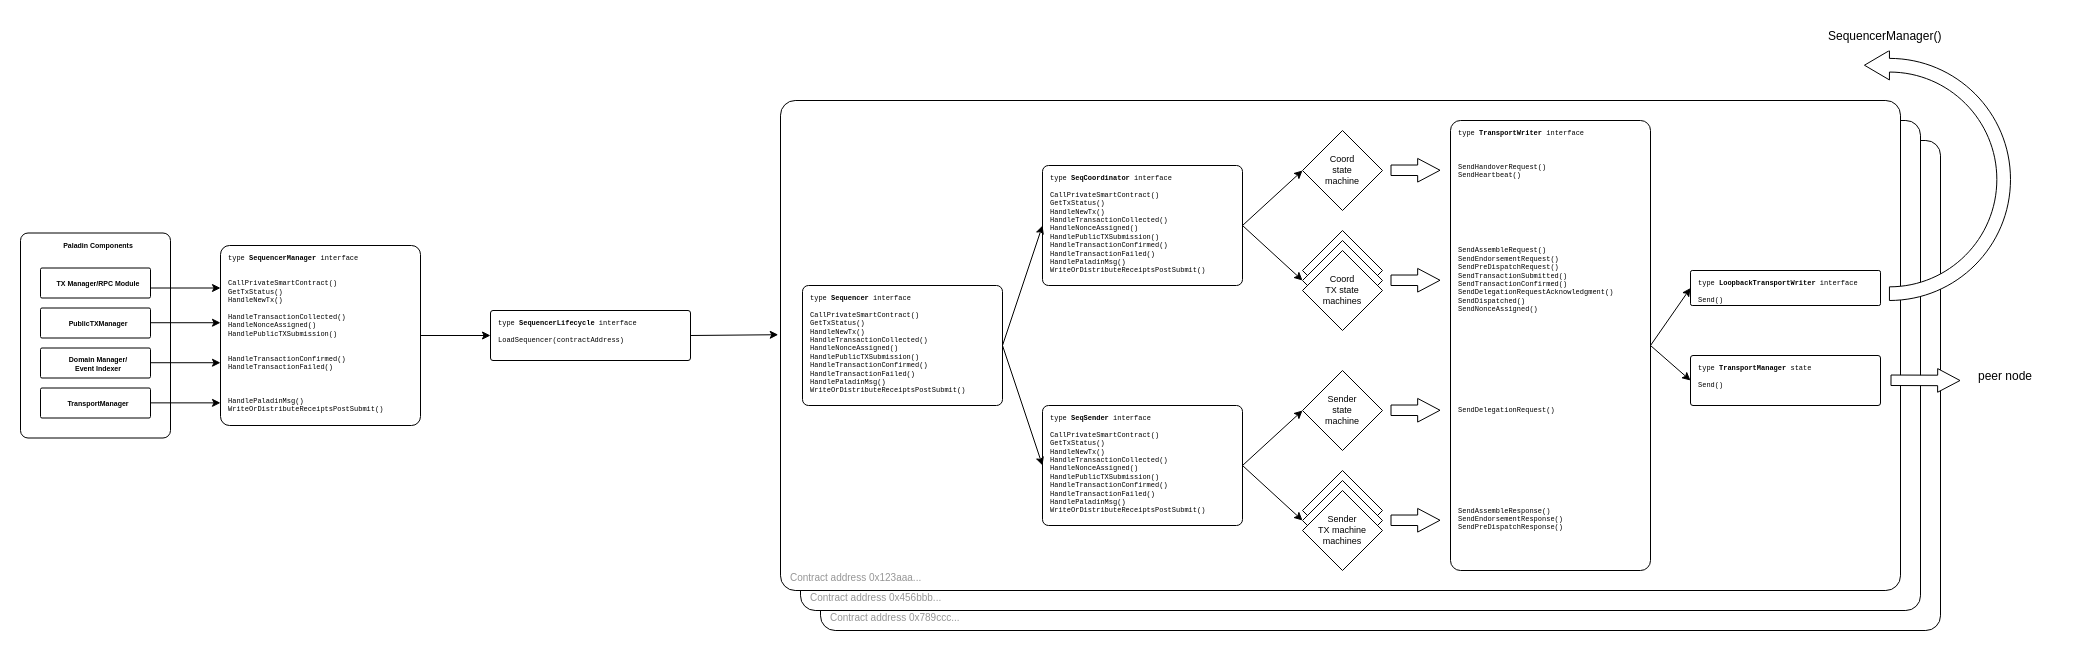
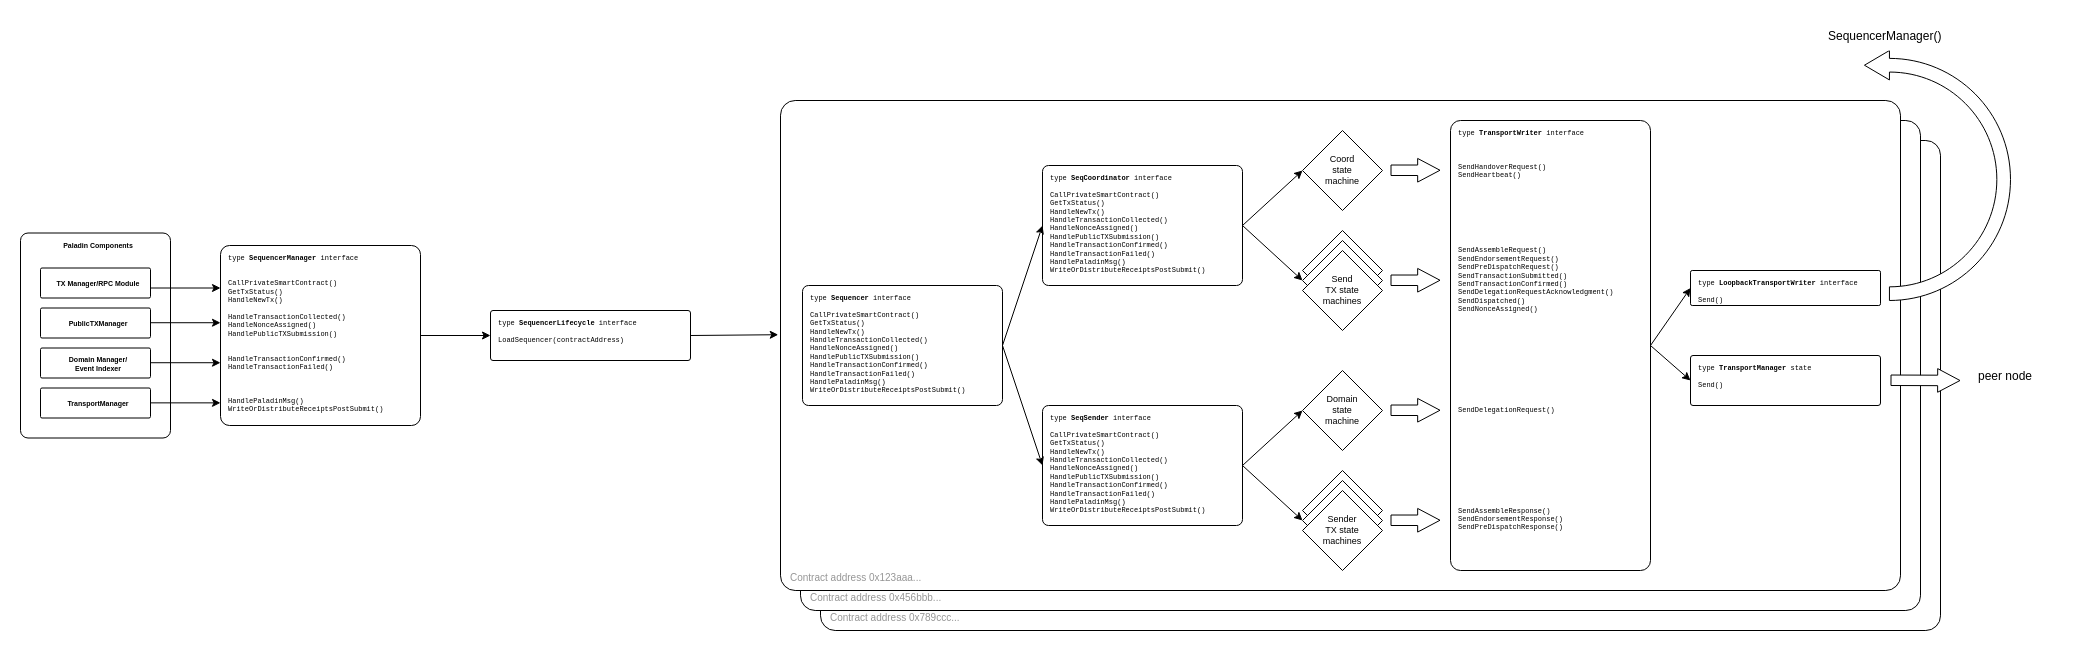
  <mxCell id="0" />
  <mxCell id="1" parent="0" />
  <mxCell id="2" value="&lt;font style=&quot;font-size: 10px;&quot; color=&quot;#969696&quot;&gt;Contract address 0x789ccc...&lt;/font&gt;" style="rounded=1;whiteSpace=wrap;html=1;arcSize=3;align=left;verticalAlign=bottom;spacingLeft=8;spacingBottom=4;" vertex="1" parent="1"><mxGeometry x="820" y="140" width="1120" height="490" as="geometry" /></mxCell>
  <mxCell id="3" value="&lt;font style=&quot;font-size: 10px;&quot; color=&quot;#969696&quot;&gt;Contract address 0x456bbb...&lt;/font&gt;" style="rounded=1;whiteSpace=wrap;html=1;arcSize=3;align=left;verticalAlign=bottom;spacingLeft=8;spacingBottom=4;" vertex="1" parent="1"><mxGeometry x="800" y="120" width="1120" height="490" as="geometry" /></mxCell>
  <mxCell id="4" value="&lt;font style=&quot;font-size: 10px;&quot; color=&quot;#969696&quot;&gt;Contract address 0x123aaa...&lt;/font&gt;" style="rounded=1;whiteSpace=wrap;html=1;arcSize=3;align=left;verticalAlign=bottom;spacingLeft=8;spacingBottom=4;" vertex="1" parent="1"><mxGeometry x="780" y="100" width="1120" height="490" as="geometry" /></mxCell>
  <mxCell id="5" value="type &lt;b&gt;SequencerManager&lt;/b&gt; interface&lt;br&gt;&lt;br&gt;&lt;br&gt;CallPrivateSmartContract()&lt;br&gt;GetTxStatus()&lt;br&gt;HandleNewTx()&lt;div&gt;&lt;br&gt;HandleTransactionCollected()&lt;br&gt;HandleNonceAssigned()&lt;br&gt;HandlePublicTXSubmission()&lt;/div&gt;&lt;div&gt;&lt;br&gt;&lt;/div&gt;&lt;div&gt;&lt;br&gt;HandleTransactionConfirmed()&lt;br&gt;HandleTransactionFailed()&lt;/div&gt;&lt;div&gt;&lt;br&gt;&lt;/div&gt;&lt;div&gt;&lt;br&gt;&lt;/div&gt;&lt;div&gt;&lt;br&gt;&lt;/div&gt;&lt;div&gt;HandlePaladinMsg()&lt;br&gt;WriteOrDistributeReceiptsPostSubmit()&lt;/div&gt;" style="rounded=1;whiteSpace=wrap;fontSize=7;align=left;verticalAlign=top;arcSize=5;fontFamily=Courier New;spacingLeft=6;spacingTop=2;html=1;" vertex="1" parent="1"><mxGeometry y="245" width="200" height="180" as="geometry" x="220" /></mxCell>
  <mxCell id="6" value="type &lt;b&gt;SequencerLifecycle&lt;/b&gt; interface&lt;br&gt;&lt;br&gt;LoadSequencer(contractAddress)" style="rounded=1;whiteSpace=wrap;fontSize=7;align=left;verticalAlign=top;arcSize=5;fontFamily=Courier New;spacingLeft=6;spacingTop=2;html=1;" vertex="1" parent="1"><mxGeometry x="490" y="310" width="200" height="50" as="geometry" /></mxCell>
  <mxCell id="7" value="type &lt;b&gt;Sequencer&lt;/b&gt; interface&lt;br&gt;&lt;br&gt;CallPrivateSmartContract()&lt;br&gt;GetTxStatus()&lt;br&gt;HandleNewTx()&lt;br&gt;HandleTransactionCollected()&lt;br&gt;HandleNonceAssigned()&lt;br&gt;HandlePublicTXSubmission()&lt;br&gt;HandleTransactionConfirmed()&lt;br&gt;HandleTransactionFailed()&lt;br&gt;HandlePaladinMsg()&lt;br&gt;WriteOrDistributeReceiptsPostSubmit()" style="rounded=1;whiteSpace=wrap;fontSize=7;align=left;verticalAlign=top;arcSize=5;fontFamily=Courier New;spacingLeft=6;spacingTop=2;html=1;" vertex="1" parent="1"><mxGeometry x="802" y="285" width="200" height="120" as="geometry" /></mxCell>
  <mxCell id="8" value="type &lt;b&gt;SeqCoordinator&lt;/b&gt; interface&lt;br&gt;&lt;br&gt;CallPrivateSmartContract()&lt;br&gt;GetTxStatus()&lt;br&gt;HandleNewTx()&lt;br&gt;HandleTransactionCollected()&lt;br&gt;HandleNonceAssigned()&lt;br&gt;HandlePublicTXSubmission()&lt;br&gt;HandleTransactionConfirmed()&lt;br&gt;HandleTransactionFailed()&lt;br&gt;HandlePaladinMsg()&lt;br&gt;WriteOrDistributeReceiptsPostSubmit()" style="rounded=1;whiteSpace=wrap;fontSize=7;align=left;verticalAlign=top;arcSize=5;fontFamily=Courier New;spacingLeft=6;spacingTop=2;html=1;" vertex="1" parent="1"><mxGeometry x="1042" y="165" width="200" height="120" as="geometry" /></mxCell>
  <mxCell id="9" value="type &lt;b&gt;SeqSender&lt;/b&gt; interface&lt;br&gt;&lt;br&gt;CallPrivateSmartContract()&lt;br&gt;GetTxStatus()&lt;br&gt;HandleNewTx()&lt;br&gt;HandleTransactionCollected()&lt;br&gt;HandleNonceAssigned()&lt;br&gt;HandlePublicTXSubmission()&lt;br&gt;HandleTransactionConfirmed()&lt;br&gt;HandleTransactionFailed()&lt;br&gt;HandlePaladinMsg()&lt;br&gt;WriteOrDistributeReceiptsPostSubmit()" style="rounded=1;whiteSpace=wrap;fontSize=7;align=left;verticalAlign=top;arcSize=5;fontFamily=Courier New;spacingLeft=6;spacingTop=2;html=1;" vertex="1" parent="1"><mxGeometry x="1042" y="405" width="200" height="120" as="geometry" /></mxCell>
  <mxCell id="10" value="type &lt;b&gt;TransportWriter&lt;/b&gt; interface&lt;br&gt;&lt;br&gt;&lt;br&gt;&lt;br&gt;&lt;div&gt;SendHandoverRequest()&lt;br&gt;SendHeartbeat()&lt;br&gt;&lt;br&gt;&lt;br&gt;&lt;br&gt;&lt;br&gt;&lt;br&gt;&lt;br&gt;&lt;br&gt;&lt;br&gt;SendAssembleRequest()&lt;br&gt;SendEndorsementRequest()&lt;br&gt;SendPreDispatchRequest()&lt;br&gt;SendTransactionSubmitted()&lt;br&gt;SendTransactionConfirmed()&lt;br&gt;SendDelegationRequestAcknowledgment()&lt;br&gt;SendDispatched()&lt;br&gt;SendNonceAssigned()&lt;br&gt;&lt;br&gt;&lt;br&gt;&lt;br&gt;&lt;br&gt;&lt;br&gt;&lt;br&gt;&lt;br&gt;&lt;br&gt;&lt;br&gt;&lt;br&gt;&lt;br&gt;&lt;/div&gt;&lt;div&gt;SendDelegationRequest()&lt;div&gt;&lt;br&gt;&lt;/div&gt;&lt;div&gt;&lt;br&gt;&lt;/div&gt;&lt;div&gt;&lt;br&gt;&lt;/div&gt;&lt;div&gt;&lt;br&gt;&lt;/div&gt;&lt;div&gt;&lt;br&gt;&lt;/div&gt;&lt;div&gt;&lt;br&gt;&lt;/div&gt;&lt;div&gt;&lt;br&gt;&lt;/div&gt;&lt;div&gt;&lt;br&gt;&lt;/div&gt;&lt;div&gt;&lt;br&gt;&lt;/div&gt;&lt;div&gt;&lt;br&gt;&lt;/div&gt;&lt;div&gt;&lt;br&gt;SendAssembleResponse()&lt;br&gt;SendEndorsementResponse()&lt;br&gt;SendPreDispatchResponse()&lt;/div&gt;&lt;/div&gt;" style="rounded=1;whiteSpace=wrap;fontSize=7;align=left;verticalAlign=top;arcSize=5;fontFamily=Courier New;spacingLeft=6;spacingTop=2;html=1;" vertex="1" parent="1"><mxGeometry x="1450" y="120" width="200" height="450" as="geometry" /></mxCell>
  <mxCell id="11" value="&lt;font&gt;Coord&lt;/font&gt;&lt;div&gt;&lt;font&gt;state&lt;/font&gt;&lt;/div&gt;&lt;div&gt;&lt;font&gt;machine&lt;/font&gt;&lt;/div&gt;" style="rhombus;whiteSpace=wrap;html=1;fontSize=9;" vertex="1" parent="1"><mxGeometry x="1302" y="130" width="80" height="80" as="geometry" /></mxCell>
  <mxCell id="12" value="&lt;font&gt;Coord&lt;/font&gt;&lt;div&gt;&lt;font&gt;TX state&lt;/font&gt;&lt;/div&gt;&lt;div&gt;&lt;font&gt;machine&lt;/font&gt;&lt;/div&gt;" style="rhombus;whiteSpace=wrap;html=1;fontSize=9;" vertex="1" parent="1"><mxGeometry x="1302" y="230" width="80" height="80" as="geometry" /></mxCell>
  <mxCell id="13" value="&lt;font&gt;Coord&lt;/font&gt;&lt;div&gt;&lt;font&gt;TX state&lt;/font&gt;&lt;/div&gt;&lt;div&gt;&lt;font&gt;machine&lt;/font&gt;&lt;/div&gt;" style="rhombus;whiteSpace=wrap;html=1;fontSize=9;" vertex="1" parent="1"><mxGeometry x="1302" y="240" width="80" height="80" as="geometry" /></mxCell>
- <mxCell id="14" value="&lt;font&gt;Coord&lt;/font&gt;&lt;div&gt;&lt;font&gt;TX state&lt;/font&gt;&lt;/div&gt;&lt;div&gt;&lt;font&gt;machines&lt;/font&gt;&lt;/div&gt;" style="rhombus;whiteSpace=wrap;html=1;fontSize=9;direction=south;" vertex="1" parent="1"><mxGeometry x="1302" y="250" width="80" height="80" as="geometry" /></mxCell>
- <mxCell id="15" value="&lt;div&gt;&lt;font&gt;Sender&lt;/font&gt;&lt;/div&gt;&lt;div&gt;&lt;font&gt;state&lt;/font&gt;&lt;/div&gt;&lt;div&gt;&lt;font&gt;machine&lt;/font&gt;&lt;/div&gt;" style="rhombus;whiteSpace=wrap;html=1;fontSize=9;" vertex="1" parent="1"><mxGeometry x="1302" y="370" width="80" height="80" as="geometry" /></mxCell>
+ <mxCell id="14" value="&lt;font&gt;Send&lt;/font&gt;&lt;div&gt;&lt;font&gt;TX state&lt;/font&gt;&lt;/div&gt;&lt;div&gt;&lt;font&gt;machines&lt;/font&gt;&lt;/div&gt;" style="rhombus;whiteSpace=wrap;html=1;fontSize=9;direction=south;" vertex="1" parent="1"><mxGeometry x="1302" y="250" width="80" height="80" as="geometry" /></mxCell>
+ <mxCell id="15" value="&lt;div&gt;&lt;font&gt;Domain&lt;/font&gt;&lt;/div&gt;&lt;div&gt;&lt;font&gt;state&lt;/font&gt;&lt;/div&gt;&lt;div&gt;&lt;font&gt;machine&lt;/font&gt;&lt;/div&gt;" style="rhombus;whiteSpace=wrap;html=1;fontSize=9;" vertex="1" parent="1"><mxGeometry x="1302" y="370" width="80" height="80" as="geometry" /></mxCell>
  <mxCell id="16" value="&lt;font&gt;Coord&lt;/font&gt;&lt;div&gt;&lt;font&gt;TX state&lt;/font&gt;&lt;/div&gt;&lt;div&gt;&lt;font&gt;machine&lt;/font&gt;&lt;/div&gt;" style="rhombus;whiteSpace=wrap;html=1;fontSize=9;" vertex="1" parent="1"><mxGeometry x="1302" y="470" width="80" height="80" as="geometry" /></mxCell>
  <mxCell id="17" value="&lt;font&gt;Coord&lt;/font&gt;&lt;div&gt;&lt;font&gt;TX state&lt;/font&gt;&lt;/div&gt;&lt;div&gt;&lt;font&gt;machine&lt;/font&gt;&lt;/div&gt;" style="rhombus;whiteSpace=wrap;html=1;fontSize=9;" vertex="1" parent="1"><mxGeometry x="1302" y="480" width="80" height="80" as="geometry" /></mxCell>
- <mxCell id="18" value="Sender&lt;br&gt;&lt;div&gt;&lt;font&gt;TX machine&lt;/font&gt;&lt;/div&gt;&lt;div&gt;&lt;font&gt;machines&lt;/font&gt;&lt;/div&gt;" style="rhombus;whiteSpace=wrap;html=1;fontSize=9;direction=south;" vertex="1" parent="1"><mxGeometry x="1302" y="490" width="80" height="80" as="geometry" /></mxCell>
+ <mxCell id="18" value="Sender&lt;br&gt;&lt;div&gt;&lt;font&gt;TX state&lt;/font&gt;&lt;/div&gt;&lt;div&gt;&lt;font&gt;machines&lt;/font&gt;&lt;/div&gt;" style="rhombus;whiteSpace=wrap;html=1;fontSize=9;direction=south;" vertex="1" parent="1"><mxGeometry x="1302" y="490" width="80" height="80" as="geometry" /></mxCell>
  <mxCell id="19" value="" style="endArrow=classic;html=1;rounded=0;entryX=0;entryY=0.5;entryDx=0;entryDy=0;exitX=1;exitY=0.5;exitDx=0;exitDy=0;" edge="1" parent="1" source="8" target="13"><mxGeometry width="50" height="50" relative="1" as="geometry"><mxPoint x="1000" y="370" as="sourcePoint" /><mxPoint x="1050" y="320" as="targetPoint" /></mxGeometry></mxCell>
  <mxCell id="20" value="" style="endArrow=classic;html=1;rounded=0;entryX=0;entryY=0.5;entryDx=0;entryDy=0;exitX=1;exitY=0.5;exitDx=0;exitDy=0;" edge="1" parent="1" source="8" target="11"><mxGeometry width="50" height="50" relative="1" as="geometry"><mxPoint x="1000" y="370" as="sourcePoint" /><mxPoint x="1050" y="320" as="targetPoint" /></mxGeometry></mxCell>
  <mxCell id="21" value="" style="endArrow=classic;html=1;rounded=0;entryX=0;entryY=0.5;entryDx=0;entryDy=0;exitX=1;exitY=0.5;exitDx=0;exitDy=0;" edge="1" parent="1" source="9" target="15"><mxGeometry width="50" height="50" relative="1" as="geometry"><mxPoint x="1000" y="370" as="sourcePoint" /><mxPoint x="1050" y="320" as="targetPoint" /></mxGeometry></mxCell>
  <mxCell id="22" value="" style="endArrow=classic;html=1;rounded=0;entryX=0;entryY=0.5;entryDx=0;entryDy=0;exitX=1;exitY=0.5;exitDx=0;exitDy=0;" edge="1" parent="1" source="9" target="17"><mxGeometry width="50" height="50" relative="1" as="geometry"><mxPoint x="1000" y="370" as="sourcePoint" /><mxPoint x="1050" y="320" as="targetPoint" /></mxGeometry></mxCell>
  <mxCell id="23" value="" style="endArrow=classic;html=1;rounded=0;entryX=0;entryY=0.5;entryDx=0;entryDy=0;exitX=1;exitY=0.5;exitDx=0;exitDy=0;" edge="1" parent="1" source="7" target="8"><mxGeometry width="50" height="50" relative="1" as="geometry"><mxPoint x="1000" y="370" as="sourcePoint" /><mxPoint x="1050" y="320" as="targetPoint" /></mxGeometry></mxCell>
  <mxCell id="24" value="" style="endArrow=classic;html=1;rounded=0;entryX=0;entryY=0.5;entryDx=0;entryDy=0;exitX=1;exitY=0.5;exitDx=0;exitDy=0;" edge="1" parent="1" source="7" target="9"><mxGeometry width="50" height="50" relative="1" as="geometry"><mxPoint x="1000" y="370" as="sourcePoint" /><mxPoint x="1050" y="320" as="targetPoint" /></mxGeometry></mxCell>
  <mxCell id="25" value="" style="shape=flexArrow;endArrow=classic;html=1;rounded=0;width=10.476;endSize=7.114;endWidth=12.154;" edge="1" parent="1"><mxGeometry width="50" height="50" relative="1" as="geometry"><mxPoint x="1390" y="169.76" as="sourcePoint" /><mxPoint x="1440" y="169.76" as="targetPoint" /></mxGeometry></mxCell>
  <mxCell id="26" value="" style="shape=flexArrow;endArrow=classic;html=1;rounded=0;width=10.476;endSize=7.114;endWidth=12.154;" edge="1" parent="1"><mxGeometry width="50" height="50" relative="1" as="geometry"><mxPoint x="1390" y="279.76" as="sourcePoint" /><mxPoint x="1440" y="279.76" as="targetPoint" /></mxGeometry></mxCell>
  <mxCell id="27" value="" style="shape=flexArrow;endArrow=classic;html=1;rounded=0;width=10.476;endSize=7.114;endWidth=12.154;" edge="1" parent="1"><mxGeometry width="50" height="50" relative="1" as="geometry"><mxPoint x="1390" y="409.76" as="sourcePoint" /><mxPoint x="1440" y="409.76" as="targetPoint" /></mxGeometry></mxCell>
  <mxCell id="28" value="" style="shape=flexArrow;endArrow=classic;html=1;rounded=0;width=10.476;endSize=7.114;endWidth=12.154;" edge="1" parent="1"><mxGeometry width="50" height="50" relative="1" as="geometry"><mxPoint x="1390" y="519.76" as="sourcePoint" /><mxPoint x="1440" y="519.76" as="targetPoint" /></mxGeometry></mxCell>
  <mxCell id="29" value="type &lt;b&gt;LoopbackTransportWriter&lt;/b&gt; interface&lt;div&gt;&lt;br&gt;&lt;/div&gt;&lt;div&gt;Send()&lt;/div&gt;" style="rounded=1;whiteSpace=wrap;fontSize=7;align=left;verticalAlign=top;arcSize=5;fontFamily=Courier New;spacingLeft=6;spacingTop=2;html=1;textDirection=ltr;" vertex="1" parent="1"><mxGeometry x="1690" y="270" width="190" height="35" as="geometry" /></mxCell>
  <mxCell id="30" value="type &lt;b&gt;TransportManager&lt;/b&gt; state&lt;div&gt;&lt;br&gt;&lt;/div&gt;&lt;div&gt;Send()&lt;/div&gt;" style="rounded=1;whiteSpace=wrap;fontSize=7;align=left;verticalAlign=top;arcSize=5;fontFamily=Courier New;spacingLeft=6;spacingTop=2;html=1;textDirection=ltr;" vertex="1" parent="1"><mxGeometry x="1690" y="355" width="190" height="50" as="geometry" /></mxCell>
  <mxCell id="31" value="" style="endArrow=classic;html=1;rounded=0;entryX=0;entryY=0.5;entryDx=0;entryDy=0;exitX=1;exitY=0.5;exitDx=0;exitDy=0;" edge="1" parent="1" source="10" target="29"><mxGeometry width="50" height="50" relative="1" as="geometry"><mxPoint x="1610" y="340" as="sourcePoint" /><mxPoint x="1650" y="220" as="targetPoint" /></mxGeometry></mxCell>
  <mxCell id="32" value="" style="endArrow=classic;html=1;rounded=0;entryX=0;entryY=0.5;entryDx=0;entryDy=0;exitX=1;exitY=0.5;exitDx=0;exitDy=0;" edge="1" parent="1" source="10" target="30"><mxGeometry width="50" height="50" relative="1" as="geometry"><mxPoint x="1660" y="355" as="sourcePoint" /><mxPoint x="1700" y="305" as="targetPoint" /></mxGeometry></mxCell>
  <mxCell id="33" value="" style="shape=flexArrow;endArrow=classic;html=1;rounded=0;width=10.476;endSize=7.114;endWidth=12.154;fillColor=#FFFFFF;" edge="1" parent="1"><mxGeometry width="50" height="50" relative="1" as="geometry"><mxPoint x="1890" y="379.76" as="sourcePoint" /><mxPoint x="1960" y="380" as="targetPoint" /></mxGeometry></mxCell>
  <mxCell id="34" value="&lt;font style=&quot;font-size: 12px;&quot;&gt;peer node&lt;/font&gt;" style="rounded=1;whiteSpace=wrap;fontSize=7;align=left;verticalAlign=top;arcSize=5;fontFamily=Helvetica;spacingLeft=6;spacingTop=2;html=1;textDirection=ltr;strokeColor=none;" vertex="1" parent="1"><mxGeometry x="1970" y="360" width="90" height="30" as="geometry" /></mxCell>
  <mxCell id="35" value="" style="html=1;shadow=0;dashed=0;align=center;verticalAlign=middle;shape=mxgraph.arrows2.uTurnArrow;dy=6.83;arrowHead=29.43;dx2=25;rotation=-180;flipV=1;" vertex="1" parent="1"><mxGeometry x="1890" y="50" width="120" height="250" as="geometry" /></mxCell>
  <mxCell id="36" value="&lt;font style=&quot;font-size: 12px;&quot;&gt;SequencerManager()&lt;/font&gt;" style="rounded=1;whiteSpace=wrap;fontSize=7;align=left;verticalAlign=top;arcSize=5;fontFamily=Helvetica;spacingLeft=6;spacingTop=2;html=1;textDirection=ltr;strokeColor=none;" vertex="1" parent="1"><mxGeometry x="1820" y="20" width="90" height="30" as="geometry" /></mxCell>
  <mxCell id="37" value="&lt;b&gt;Paladin Components&lt;/b&gt;" style="rounded=1;whiteSpace=wrap;fontSize=7;align=center;verticalAlign=top;arcSize=5;fontFamily=Helvetica;spacingLeft=6;spacingTop=2;html=1;" vertex="1" parent="1"><mxGeometry x="20" y="232.5" width="150" height="205" as="geometry" /></mxCell>
  <mxCell id="38" value="&lt;b&gt;TX Manager/RPC Module&lt;/b&gt;" style="rounded=1;whiteSpace=wrap;fontSize=7;align=center;verticalAlign=middle;arcSize=5;fontFamily=Helvetica;spacingLeft=6;spacingTop=2;html=1;" vertex="1" parent="1"><mxGeometry x="40" y="267.5" width="110" height="30" as="geometry" /></mxCell>
  <mxCell id="39" value="&lt;b&gt;PublicTXManager&lt;/b&gt;" style="rounded=1;whiteSpace=wrap;fontSize=7;align=center;verticalAlign=middle;arcSize=5;fontFamily=Helvetica;spacingLeft=6;spacingTop=2;html=1;" vertex="1" parent="1"><mxGeometry x="40" y="307.5" width="110" height="30" as="geometry" /></mxCell>
  <mxCell id="40" value="&lt;b&gt;Domain Manager/&lt;/b&gt;&lt;div&gt;&lt;b&gt;Event Indexer&lt;/b&gt;&lt;/div&gt;" style="rounded=1;whiteSpace=wrap;fontSize=7;align=center;verticalAlign=middle;arcSize=5;fontFamily=Helvetica;spacingLeft=6;spacingTop=2;html=1;" vertex="1" parent="1"><mxGeometry x="40" y="347.5" width="110" height="30" as="geometry" /></mxCell>
  <mxCell id="41" value="&lt;b&gt;TransportManager&lt;/b&gt;" style="rounded=1;whiteSpace=wrap;fontSize=7;align=center;verticalAlign=middle;arcSize=5;fontFamily=Helvetica;spacingLeft=6;spacingTop=2;html=1;" vertex="1" parent="1"><mxGeometry x="40" y="387.5" width="110" height="30" as="geometry" /></mxCell>
  <mxCell id="42" value="" style="endArrow=classic;html=1;rounded=0;exitX=1;exitY=0.5;exitDx=0;exitDy=0;entryX=0;entryY=0.207;entryDx=0;entryDy=0;entryPerimeter=0;" edge="1" parent="1"><mxGeometry width="50" height="50" relative="1" as="geometry"><mxPoint x="150" y="287.5" as="sourcePoint" /><mxPoint y="287.5" as="targetPoint" x="220" /></mxGeometry></mxCell>
  <mxCell id="43" value="" style="endArrow=classic;html=1;rounded=0;exitX=1;exitY=0.5;exitDx=0;exitDy=0;entryX=0;entryY=0.207;entryDx=0;entryDy=0;entryPerimeter=0;" edge="1" parent="1"><mxGeometry width="50" height="50" relative="1" as="geometry"><mxPoint x="150" y="322.22" as="sourcePoint" /><mxPoint y="322.22" as="targetPoint" x="220" /></mxGeometry></mxCell>
  <mxCell id="44" value="" style="endArrow=classic;html=1;rounded=0;exitX=1;exitY=0.5;exitDx=0;exitDy=0;entryX=0;entryY=0.207;entryDx=0;entryDy=0;entryPerimeter=0;" edge="1" parent="1"><mxGeometry width="50" height="50" relative="1" as="geometry"><mxPoint x="150" y="362.22" as="sourcePoint" /><mxPoint y="362.22" as="targetPoint" x="220" /></mxGeometry></mxCell>
  <mxCell id="45" value="" style="endArrow=classic;html=1;rounded=0;exitX=1;exitY=0.5;exitDx=0;exitDy=0;entryX=0;entryY=0.207;entryDx=0;entryDy=0;entryPerimeter=0;" edge="1" parent="1"><mxGeometry width="50" height="50" relative="1" as="geometry"><mxPoint x="150" y="402.36" as="sourcePoint" /><mxPoint y="402.36" as="targetPoint" x="220" /></mxGeometry></mxCell>
  <mxCell id="46" value="" style="endArrow=classic;html=1;rounded=0;entryX=0;entryY=0.5;entryDx=0;entryDy=0;exitX=1;exitY=0.5;exitDx=0;exitDy=0;" edge="1" parent="1" source="5" target="6"><mxGeometry width="50" height="50" relative="1" as="geometry"><mxPoint x="430" y="320" as="sourcePoint" /><mxPoint x="470" y="332.16" as="targetPoint" /></mxGeometry></mxCell>
  <mxCell id="47" value="" style="endArrow=classic;html=1;rounded=0;entryX=-0.002;entryY=0.478;entryDx=0;entryDy=0;entryPerimeter=0;exitX=1;exitY=0.5;exitDx=0;exitDy=0;" edge="1" parent="1" source="6" target="4"><mxGeometry width="50" height="50" relative="1" as="geometry"><mxPoint x="710" y="350" as="sourcePoint" /><mxPoint x="740" y="335" as="targetPoint" /></mxGeometry></mxCell>
